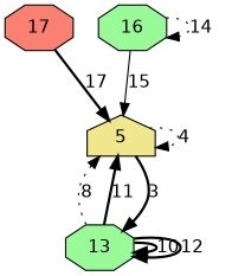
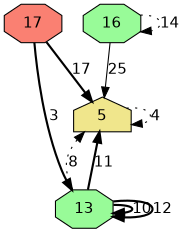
  digraph {
    fontname="DejaVu Sans"
    node [fillcolor=palegreen fontname="DejaVu Sans" shape=octagon style=filled]
    edge [fontname="DejaVu Sans" style=bold]
    n1 [fillcolor=khaki label=5 shape=house]
    n2 [label=13]
    n3 [label=16]
    n4 [fillcolor=salmon label=17]
    n1 -> n1 [label=4 style=dotted]
-   n1 -> n2 [label=3]
+   n4 -> n2 [label=3]
    n2 -> n1 [label=8 style=dotted]
    n2 -> n1 [label=11]
    n2 -> n2 [label=10]
    n2 -> n2 [label=12]
-   n3 -> n1 [label=15 style=solid]
+   n3 -> n1 [label=25 style=solid]
    n3 -> n3 [label=14 style=dotted]
    n4 -> n1 [label=17]
  }
